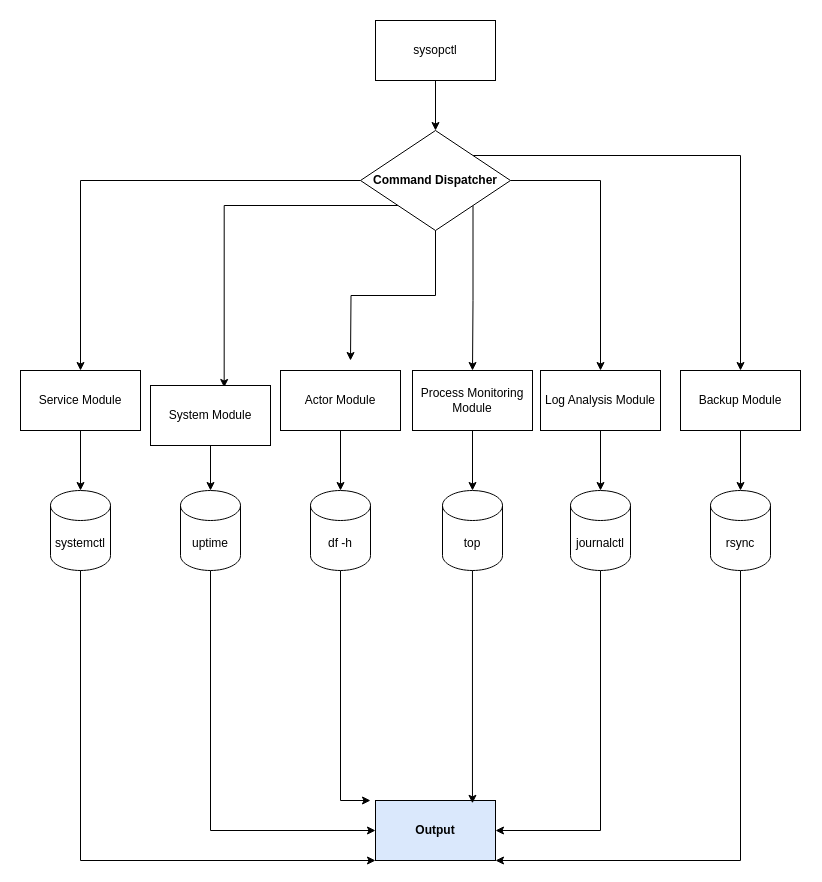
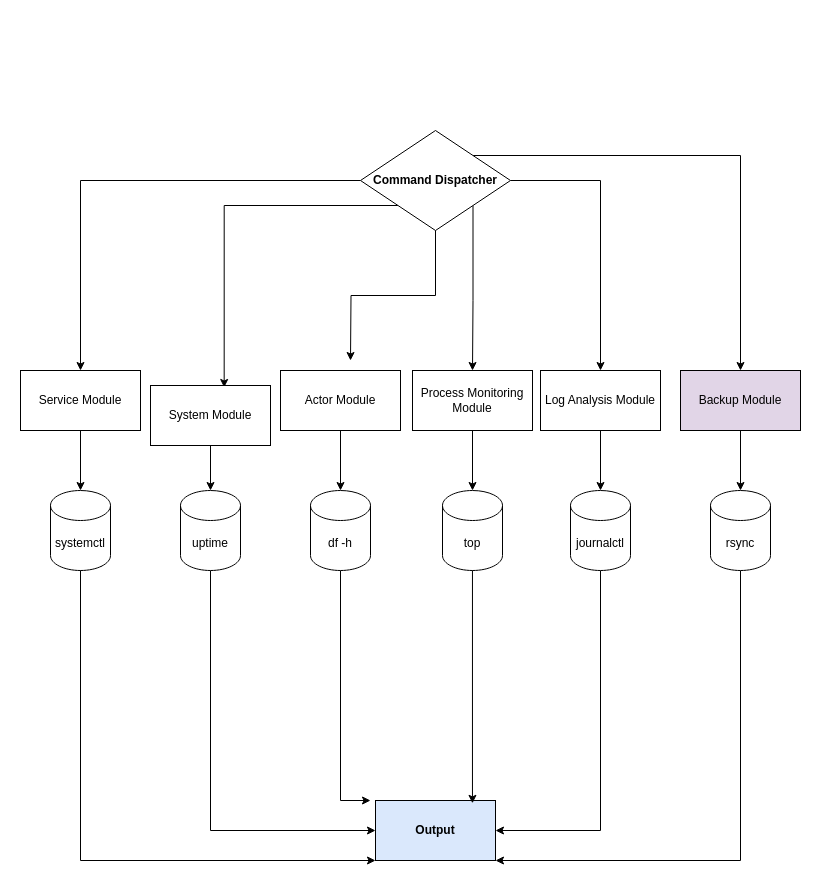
  <mxCell id="0" />
  <mxCell id="1" parent="0" />
- <mxCell id="2" value="" style="edgeStyle=orthogonalEdgeStyle;rounded=0;orthogonalLoop=1;jettySize=auto;html=1;" edge="1" parent="1" source="3" target="9"><mxGeometry relative="1" as="geometry" /></mxCell>
- <mxCell id="3" value="sysopctl" style="rounded=0;whiteSpace=wrap;html=1;" vertex="1" parent="1"><mxGeometry x="375" y="20" width="120" height="60" as="geometry" /></mxCell>
  <mxCell id="4" style="edgeStyle=orthogonalEdgeStyle;rounded=0;orthogonalLoop=1;jettySize=auto;html=1;exitX=0;exitY=1;exitDx=0;exitDy=0;entryX=0.614;entryY=0.033;entryDx=0;entryDy=0;entryPerimeter=0;" edge="1" parent="1" source="9" target="13"><mxGeometry relative="1" as="geometry" /></mxCell>
  <mxCell id="5" style="edgeStyle=orthogonalEdgeStyle;rounded=0;orthogonalLoop=1;jettySize=auto;html=1;exitX=0;exitY=0.5;exitDx=0;exitDy=0;entryX=0.5;entryY=0;entryDx=0;entryDy=0;" edge="1" parent="1" source="9" target="11"><mxGeometry relative="1" as="geometry" /></mxCell>
  <mxCell id="6" style="edgeStyle=orthogonalEdgeStyle;rounded=0;orthogonalLoop=1;jettySize=auto;html=1;exitX=1;exitY=1;exitDx=0;exitDy=0;" edge="1" parent="1" source="9" target="17"><mxGeometry relative="1" as="geometry" /></mxCell>
  <mxCell id="7" style="edgeStyle=orthogonalEdgeStyle;rounded=0;orthogonalLoop=1;jettySize=auto;html=1;exitX=1;exitY=0.5;exitDx=0;exitDy=0;entryX=0.5;entryY=0;entryDx=0;entryDy=0;" edge="1" parent="1" source="9" target="19"><mxGeometry relative="1" as="geometry" /></mxCell>
  <mxCell id="8" style="edgeStyle=orthogonalEdgeStyle;rounded=0;orthogonalLoop=1;jettySize=auto;html=1;exitX=1;exitY=0;exitDx=0;exitDy=0;" edge="1" parent="1" source="9" target="21"><mxGeometry relative="1" as="geometry" /></mxCell>
  <mxCell id="9" value="&lt;strong&gt;Command Dispatcher&lt;/strong&gt;" style="rhombus;whiteSpace=wrap;html=1;" vertex="1" parent="1"><mxGeometry x="360" y="130" width="150" height="100" as="geometry" /></mxCell>
  <mxCell id="10" value="" style="edgeStyle=orthogonalEdgeStyle;rounded=0;orthogonalLoop=1;jettySize=auto;html=1;" edge="1" parent="1" source="11" target="24"><mxGeometry relative="1" as="geometry" /></mxCell>
  <mxCell id="11" value="Service Module" style="rounded=0;whiteSpace=wrap;html=1;" vertex="1" parent="1"><mxGeometry x="20" y="370" width="120" height="60" as="geometry" /></mxCell>
  <mxCell id="12" value="" style="edgeStyle=orthogonalEdgeStyle;rounded=0;orthogonalLoop=1;jettySize=auto;html=1;" edge="1" parent="1" source="13" target="26"><mxGeometry relative="1" as="geometry" /></mxCell>
  <mxCell id="13" value="System Module" style="rounded=0;whiteSpace=wrap;html=1;" vertex="1" parent="1"><mxGeometry x="150" y="385" width="120" height="60" as="geometry" /></mxCell>
  <mxCell id="14" value="" style="edgeStyle=orthogonalEdgeStyle;rounded=0;orthogonalLoop=1;jettySize=auto;html=1;" edge="1" parent="1" source="15" target="28"><mxGeometry relative="1" as="geometry" /></mxCell>
  <mxCell id="15" value="Actor Module" style="rounded=0;whiteSpace=wrap;html=1;" vertex="1" parent="1"><mxGeometry x="280" y="370" width="120" height="60" as="geometry" /></mxCell>
  <mxCell id="16" value="" style="edgeStyle=orthogonalEdgeStyle;rounded=0;orthogonalLoop=1;jettySize=auto;html=1;" edge="1" parent="1" source="17" target="29"><mxGeometry relative="1" as="geometry" /></mxCell>
  <mxCell id="17" value="Process Monitoring Module" style="rounded=0;whiteSpace=wrap;html=1;" vertex="1" parent="1"><mxGeometry x="412" y="370" width="120" height="60" as="geometry" /></mxCell>
  <mxCell id="18" value="" style="edgeStyle=orthogonalEdgeStyle;rounded=0;orthogonalLoop=1;jettySize=auto;html=1;" edge="1" parent="1" source="19" target="31"><mxGeometry relative="1" as="geometry" /></mxCell>
  <mxCell id="19" value="Log Analysis Module" style="rounded=0;whiteSpace=wrap;html=1;" vertex="1" parent="1"><mxGeometry x="540" y="370" width="120" height="60" as="geometry" /></mxCell>
  <mxCell id="20" value="" style="edgeStyle=orthogonalEdgeStyle;rounded=0;orthogonalLoop=1;jettySize=auto;html=1;" edge="1" parent="1" source="21" target="33"><mxGeometry relative="1" as="geometry" /></mxCell>
- <mxCell id="21" value="Backup Module" style="rounded=0;whiteSpace=wrap;html=1;" vertex="1" parent="1"><mxGeometry x="680" y="370" width="120" height="60" as="geometry" /></mxCell>
+ <mxCell id="21" value="Backup Module" style="rounded=0;whiteSpace=wrap;html=1;fillColor=#e1d5e7;" vertex="1" parent="1"><mxGeometry x="680" y="370" width="120" height="60" as="geometry" /></mxCell>
  <mxCell id="22" style="edgeStyle=orthogonalEdgeStyle;rounded=0;orthogonalLoop=1;jettySize=auto;html=1;exitX=0.5;exitY=1;exitDx=0;exitDy=0;" edge="1" parent="1" source="9"><mxGeometry relative="1" as="geometry"><mxPoint x="350" y="360" as="targetPoint" /></mxGeometry></mxCell>
  <mxCell id="23" style="edgeStyle=orthogonalEdgeStyle;rounded=0;orthogonalLoop=1;jettySize=auto;html=1;exitX=0.855;exitY=1;exitDx=0;exitDy=-4.35;exitPerimeter=0;entryX=0;entryY=1;entryDx=0;entryDy=0;" edge="1" parent="1" source="24" target="34"><mxGeometry relative="1" as="geometry"><Array as="points"><mxPoint x="80" y="566" /><mxPoint x="80" y="860" /><mxPoint x="375" y="860" /></Array></mxGeometry></mxCell>
  <mxCell id="24" value="systemctl" style="shape=cylinder3;whiteSpace=wrap;html=1;boundedLbl=1;backgroundOutline=1;size=15;" vertex="1" parent="1"><mxGeometry x="50" y="490" width="60" height="80" as="geometry" /></mxCell>
  <mxCell id="25" style="edgeStyle=orthogonalEdgeStyle;rounded=0;orthogonalLoop=1;jettySize=auto;html=1;exitX=0.5;exitY=1;exitDx=0;exitDy=0;exitPerimeter=0;entryX=0;entryY=0.5;entryDx=0;entryDy=0;" edge="1" parent="1" source="26" target="34"><mxGeometry relative="1" as="geometry" /></mxCell>
  <mxCell id="26" value="uptime" style="shape=cylinder3;whiteSpace=wrap;html=1;boundedLbl=1;backgroundOutline=1;size=15;" vertex="1" parent="1"><mxGeometry x="180" y="490" width="60" height="80" as="geometry" /></mxCell>
  <mxCell id="27" style="edgeStyle=orthogonalEdgeStyle;rounded=0;orthogonalLoop=1;jettySize=auto;html=1;exitX=0.5;exitY=1;exitDx=0;exitDy=0;exitPerimeter=0;" edge="1" parent="1" source="28"><mxGeometry relative="1" as="geometry"><mxPoint x="370" y="800" as="targetPoint" /><Array as="points"><mxPoint x="340" y="800" /></Array></mxGeometry></mxCell>
  <mxCell id="28" value="df -h" style="shape=cylinder3;whiteSpace=wrap;html=1;boundedLbl=1;backgroundOutline=1;size=15;" vertex="1" parent="1"><mxGeometry x="310" y="490" width="60" height="80" as="geometry" /></mxCell>
  <mxCell id="29" value="top" style="shape=cylinder3;whiteSpace=wrap;html=1;boundedLbl=1;backgroundOutline=1;size=15;" vertex="1" parent="1"><mxGeometry x="442" y="490" width="60" height="80" as="geometry" /></mxCell>
  <mxCell id="30" style="edgeStyle=orthogonalEdgeStyle;rounded=0;orthogonalLoop=1;jettySize=auto;html=1;exitX=0.5;exitY=1;exitDx=0;exitDy=0;exitPerimeter=0;entryX=1;entryY=0.5;entryDx=0;entryDy=0;" edge="1" parent="1" source="31" target="34"><mxGeometry relative="1" as="geometry" /></mxCell>
  <mxCell id="31" value="journalctl" style="shape=cylinder3;whiteSpace=wrap;html=1;boundedLbl=1;backgroundOutline=1;size=15;" vertex="1" parent="1"><mxGeometry x="570" y="490" width="60" height="80" as="geometry" /></mxCell>
  <mxCell id="32" style="edgeStyle=orthogonalEdgeStyle;rounded=0;orthogonalLoop=1;jettySize=auto;html=1;exitX=0.5;exitY=1;exitDx=0;exitDy=0;exitPerimeter=0;entryX=1;entryY=1;entryDx=0;entryDy=0;" edge="1" parent="1" source="33" target="34"><mxGeometry relative="1" as="geometry"><Array as="points"><mxPoint x="740" y="860" /></Array></mxGeometry></mxCell>
  <mxCell id="33" value="rsync" style="shape=cylinder3;whiteSpace=wrap;html=1;boundedLbl=1;backgroundOutline=1;size=15;" vertex="1" parent="1"><mxGeometry x="710" y="490" width="60" height="80" as="geometry" /></mxCell>
  <mxCell id="34" value="&lt;strong&gt;Output&lt;/strong&gt;" style="rounded=0;whiteSpace=wrap;html=1;fillColor=#dae8fc;" vertex="1" parent="1"><mxGeometry x="375" y="800" width="120" height="60" as="geometry" /></mxCell>
  <mxCell id="35" style="edgeStyle=orthogonalEdgeStyle;rounded=0;orthogonalLoop=1;jettySize=auto;html=1;entryX=0.808;entryY=0.047;entryDx=0;entryDy=0;entryPerimeter=0;" edge="1" parent="1" source="29" target="34"><mxGeometry relative="1" as="geometry" /></mxCell>
